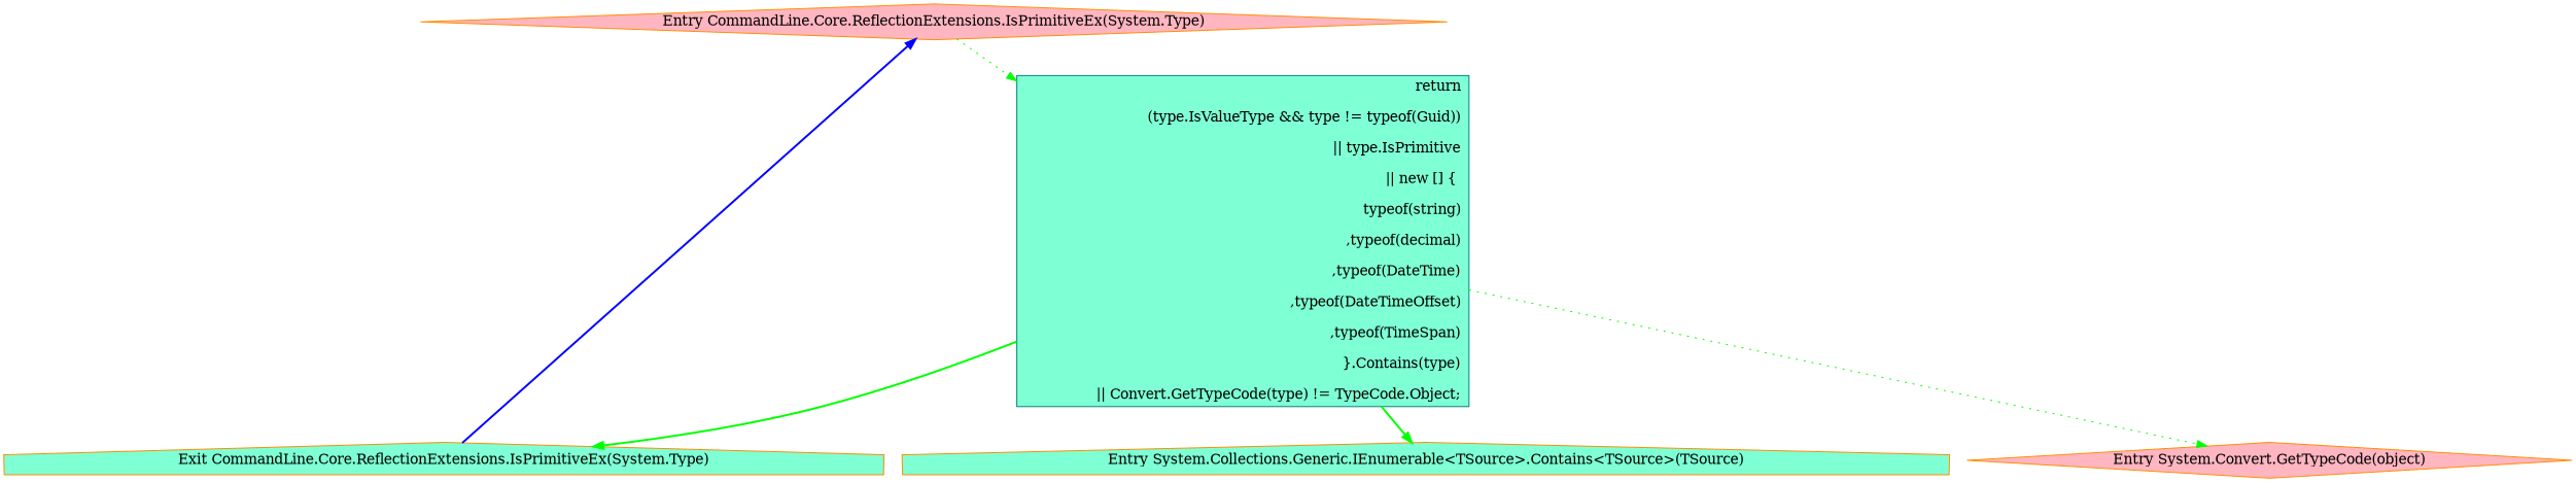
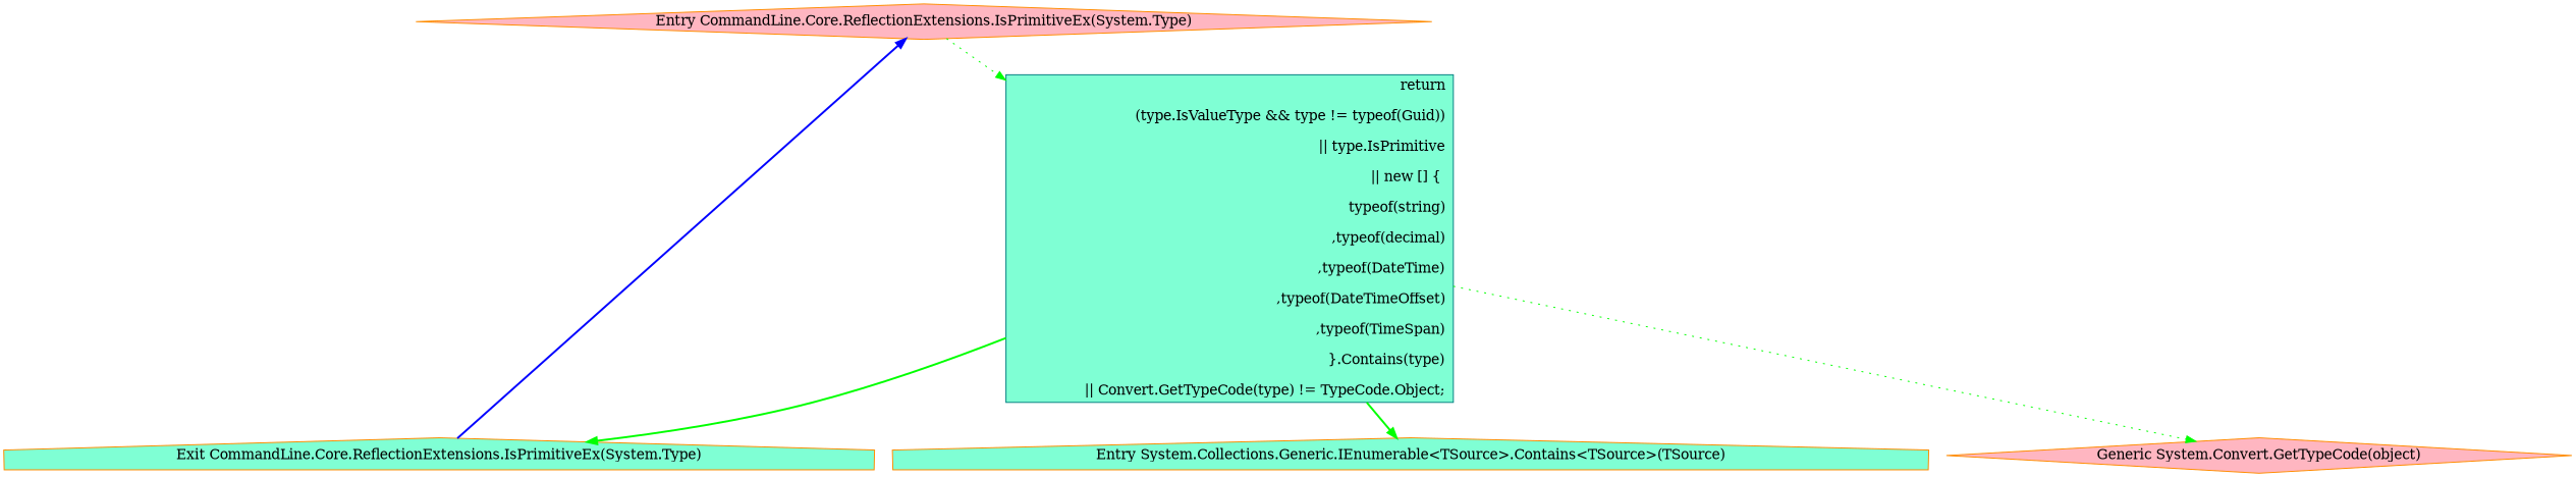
  digraph {
    node [cluster="CommandLine.Core.ReflectionExtensions.IsPrimitiveEx(System.Type)" file="ReflectionExtensions.cs" span="209-209" style=filled fillcolor=aquamarine color=darkorange shape=diamond]
    edge [color=green style=bold]
    n1 [label="Entry CommandLine.Core.ReflectionExtensions.IsPrimitiveEx(System.Type)" fillcolor=lightpink]
    n2 [color=teal community=0 label="return\r\n                   (type.IsValueType && type != typeof(Guid))\r\n                || type.IsPrimitive\r\n                || new [] { \r\n                     typeof(string)\r\n                    ,typeof(decimal)\r\n                    ,typeof(DateTime)\r\n                    ,typeof(DateTimeOffset)\r\n                    ,typeof(TimeSpan)\r\n                   }.Contains(type)\r\n                || Convert.GetTypeCode(type) != TypeCode.Object;" span="211-221" shape=box]
    n3 [label="Exit CommandLine.Core.ReflectionExtensions.IsPrimitiveEx(System.Type)" shape=house]
    n4 [cluster="System.Collections.Generic.IEnumerable<TSource>.Contains<TSource>(TSource)" label="Entry System.Collections.Generic.IEnumerable<TSource>.Contains<TSource>(TSource)" span="0-0" shape=house]
-   n5 [cluster="System.Convert.GetTypeCode(object)" label="Entry System.Convert.GetTypeCode(object)" span="0-0" fillcolor=lightpink]
+   n5 [cluster="System.Convert.GetTypeCode(object)" label="Generic System.Convert.GetTypeCode(object)" span="0-0" fillcolor=lightpink]
    n1 -> n2 [style=dotted]
    n2 -> n3
    n2 -> n4
    n2 -> n5 [style=dotted]
    n3 -> n1 [color=blue]
  }
